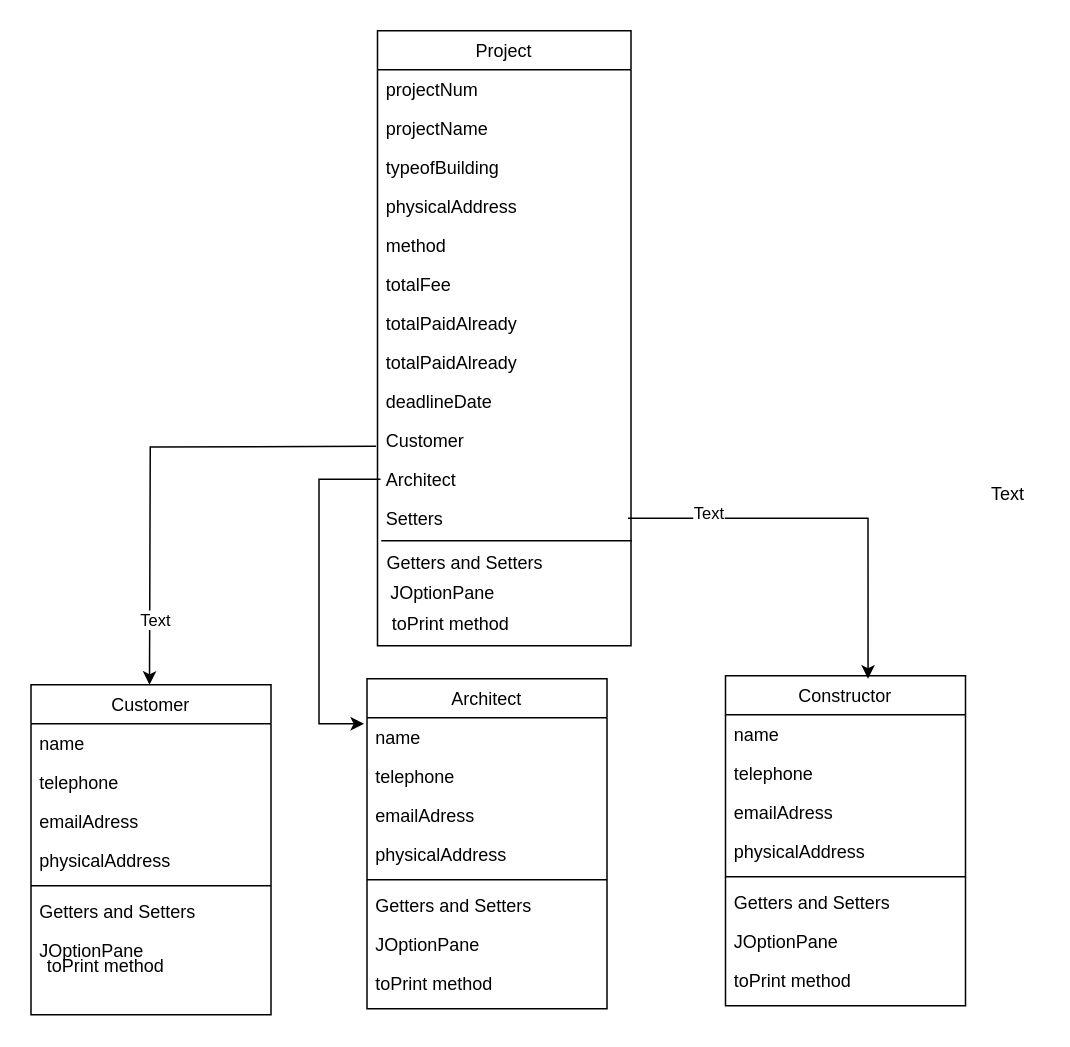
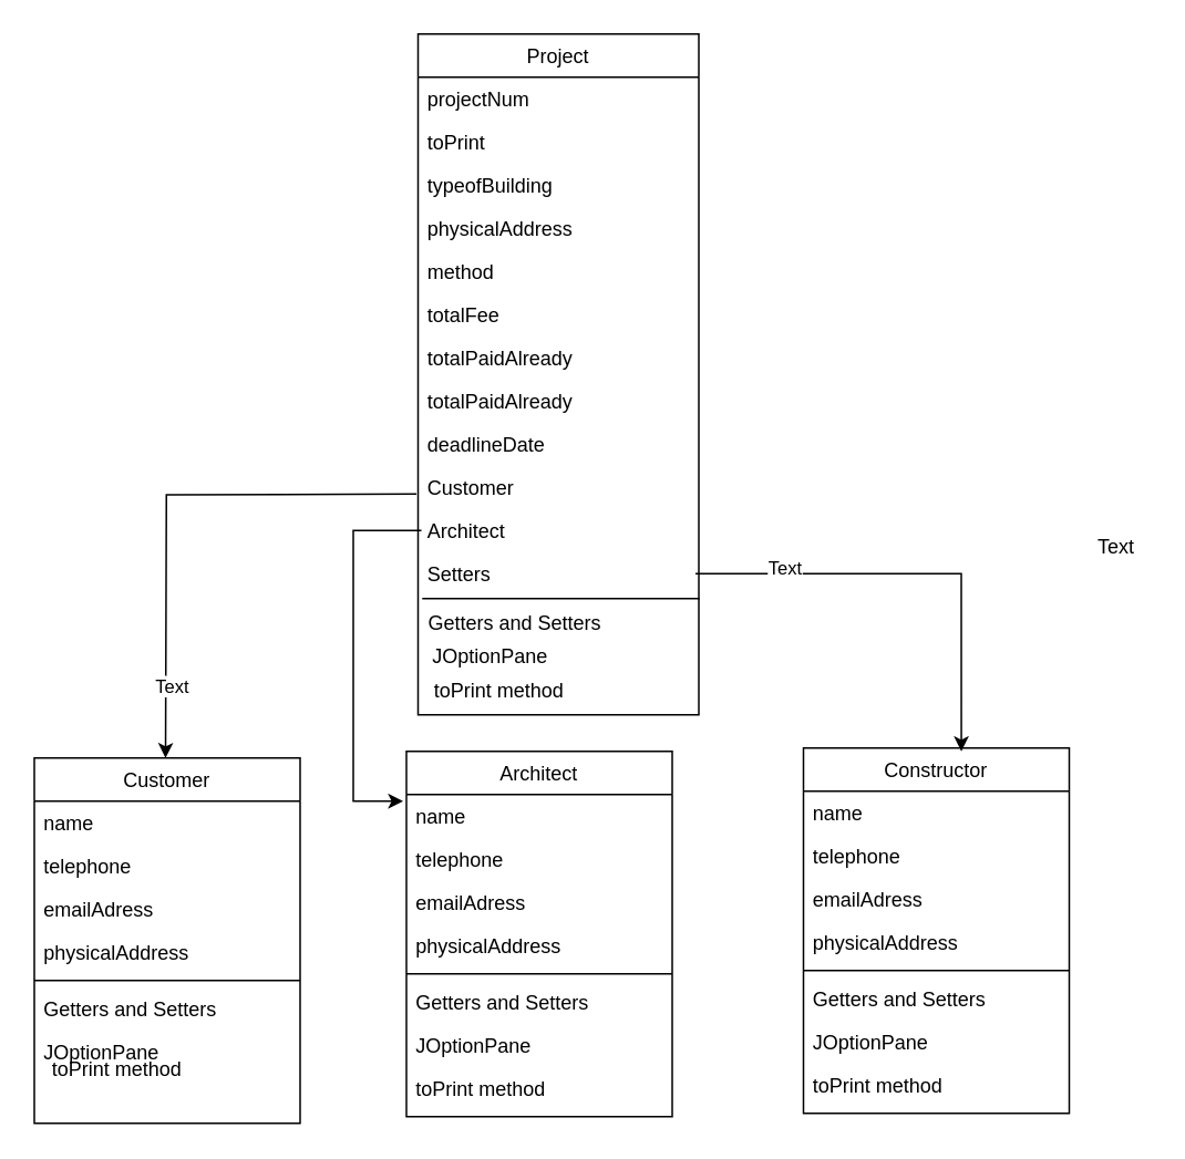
  <mxCell id="0" />
  <mxCell id="1" parent="0" />
  <mxCell id="2" value="Customer" style="swimlane;fontStyle=0;align=center;verticalAlign=top;childLayout=stackLayout;horizontal=1;startSize=26;horizontalStack=0;resizeParent=1;resizeLast=0;collapsible=1;marginBottom=0;rounded=0;shadow=0;strokeWidth=1;" parent="1" vertex="1"><mxGeometry x="20" y="456" width="160" height="220" as="geometry"><mxRectangle x="550" y="140" width="160" height="26" as="alternateBounds" /></mxGeometry></mxCell>
  <mxCell id="3" value="name" style="text;align=left;verticalAlign=top;spacingLeft=4;spacingRight=4;overflow=hidden;rotatable=0;points=[[0,0.5],[1,0.5]];portConstraint=eastwest;" parent="2" vertex="1"><mxGeometry y="26" width="160" height="26" as="geometry" /></mxCell>
  <mxCell id="4" value="telephone" style="text;align=left;verticalAlign=top;spacingLeft=4;spacingRight=4;overflow=hidden;rotatable=0;points=[[0,0.5],[1,0.5]];portConstraint=eastwest;rounded=0;shadow=0;html=0;" parent="2" vertex="1"><mxGeometry y="52" width="160" height="26" as="geometry" /></mxCell>
  <mxCell id="5" value="emailAdress" style="text;align=left;verticalAlign=top;spacingLeft=4;spacingRight=4;overflow=hidden;rotatable=0;points=[[0,0.5],[1,0.5]];portConstraint=eastwest;rounded=0;shadow=0;html=0;" parent="2" vertex="1"><mxGeometry y="78" width="160" height="26" as="geometry" /></mxCell>
  <mxCell id="6" value="physicalAddress" style="text;align=left;verticalAlign=top;spacingLeft=4;spacingRight=4;overflow=hidden;rotatable=0;points=[[0,0.5],[1,0.5]];portConstraint=eastwest;rounded=0;shadow=0;html=0;" parent="2" vertex="1"><mxGeometry y="104" width="160" height="26" as="geometry" /></mxCell>
  <mxCell id="7" value="" style="line;html=1;strokeWidth=1;align=left;verticalAlign=middle;spacingTop=-1;spacingLeft=3;spacingRight=3;rotatable=0;labelPosition=right;points=[];portConstraint=eastwest;" parent="2" vertex="1"><mxGeometry y="130" width="160" height="8" as="geometry" /></mxCell>
  <mxCell id="8" value="Getters and Setters" style="text;align=left;verticalAlign=top;spacingLeft=4;spacingRight=4;overflow=hidden;rotatable=0;points=[[0,0.5],[1,0.5]];portConstraint=eastwest;" parent="2" vertex="1"><mxGeometry y="138" width="160" height="26" as="geometry" /></mxCell>
  <mxCell id="9" value="JOptionPane" style="text;align=left;verticalAlign=top;spacingLeft=4;spacingRight=4;overflow=hidden;rotatable=0;points=[[0,0.5],[1,0.5]];portConstraint=eastwest;" parent="2" vertex="1"><mxGeometry y="164" width="160" height="26" as="geometry" /></mxCell>
  <mxCell id="10" value="Project" style="swimlane;fontStyle=0;align=center;verticalAlign=top;childLayout=stackLayout;horizontal=1;startSize=26;horizontalStack=0;resizeParent=1;resizeLast=0;collapsible=1;marginBottom=0;rounded=0;shadow=0;strokeWidth=1;" vertex="1" parent="1"><mxGeometry x="251" y="20" width="169" height="410" as="geometry"><mxRectangle x="550" y="140" width="160" height="26" as="alternateBounds" /></mxGeometry></mxCell>
  <mxCell id="11" value="projectNum" style="text;align=left;verticalAlign=top;spacingLeft=4;spacingRight=4;overflow=hidden;rotatable=0;points=[[0,0.5],[1,0.5]];portConstraint=eastwest;" vertex="1" parent="10"><mxGeometry y="26" width="169" height="26" as="geometry" /></mxCell>
- <mxCell id="12" value="projectName" style="text;align=left;verticalAlign=top;spacingLeft=4;spacingRight=4;overflow=hidden;rotatable=0;points=[[0,0.5],[1,0.5]];portConstraint=eastwest;rounded=0;shadow=0;html=0;" vertex="1" parent="10"><mxGeometry y="52" width="169" height="26" as="geometry" /></mxCell>
+ <mxCell id="12" value="toPrint" style="text;align=left;verticalAlign=top;spacingLeft=4;spacingRight=4;overflow=hidden;rotatable=0;points=[[0,0.5],[1,0.5]];portConstraint=eastwest;rounded=0;shadow=0;html=0;" vertex="1" parent="10"><mxGeometry y="52" width="169" height="26" as="geometry" /></mxCell>
  <mxCell id="13" value="typeofBuilding" style="text;align=left;verticalAlign=top;spacingLeft=4;spacingRight=4;overflow=hidden;rotatable=0;points=[[0,0.5],[1,0.5]];portConstraint=eastwest;rounded=0;shadow=0;html=0;" vertex="1" parent="10"><mxGeometry y="78" width="169" height="26" as="geometry" /></mxCell>
  <mxCell id="14" value="physicalAddress" style="text;align=left;verticalAlign=top;spacingLeft=4;spacingRight=4;overflow=hidden;rotatable=0;points=[[0,0.5],[1,0.5]];portConstraint=eastwest;rounded=0;shadow=0;html=0;" vertex="1" parent="10"><mxGeometry y="104" width="169" height="26" as="geometry" /></mxCell>
  <mxCell id="15" value="method" style="text;align=left;verticalAlign=top;spacingLeft=4;spacingRight=4;overflow=hidden;rotatable=0;points=[[0,0.5],[1,0.5]];portConstraint=eastwest;rounded=0;shadow=0;html=0;" vertex="1" parent="10"><mxGeometry y="130" width="169" height="26" as="geometry" /></mxCell>
  <mxCell id="16" value="totalFee" style="text;align=left;verticalAlign=top;spacingLeft=4;spacingRight=4;overflow=hidden;rotatable=0;points=[[0,0.5],[1,0.5]];portConstraint=eastwest;" vertex="1" parent="10"><mxGeometry y="156" width="169" height="26" as="geometry" /></mxCell>
  <mxCell id="17" value="totalPaidAlready" style="text;align=left;verticalAlign=top;spacingLeft=4;spacingRight=4;overflow=hidden;rotatable=0;points=[[0,0.5],[1,0.5]];portConstraint=eastwest;" vertex="1" parent="10"><mxGeometry y="182" width="169" height="26" as="geometry" /></mxCell>
  <mxCell id="18" value="totalPaidAlready" style="text;align=left;verticalAlign=top;spacingLeft=4;spacingRight=4;overflow=hidden;rotatable=0;points=[[0,0.5],[1,0.5]];portConstraint=eastwest;" vertex="1" parent="10"><mxGeometry y="208" width="169" height="26" as="geometry" /></mxCell>
  <mxCell id="19" value="deadlineDate" style="text;align=left;verticalAlign=top;spacingLeft=4;spacingRight=4;overflow=hidden;rotatable=0;points=[[0,0.5],[1,0.5]];portConstraint=eastwest;" vertex="1" parent="10"><mxGeometry y="234" width="169" height="26" as="geometry" /></mxCell>
  <mxCell id="20" value="Customer" style="text;align=left;verticalAlign=top;spacingLeft=4;spacingRight=4;overflow=hidden;rotatable=0;points=[[0,0.5],[1,0.5]];portConstraint=eastwest;" vertex="1" parent="10"><mxGeometry y="260" width="169" height="26" as="geometry" /></mxCell>
  <mxCell id="21" value="Architect" style="text;align=left;verticalAlign=top;spacingLeft=4;spacingRight=4;overflow=hidden;rotatable=0;points=[[0,0.5],[1,0.5]];portConstraint=eastwest;" vertex="1" parent="10"><mxGeometry y="286" width="169" height="26" as="geometry" /></mxCell>
  <mxCell id="22" value="Setters" style="text;align=left;verticalAlign=top;spacingLeft=4;spacingRight=4;overflow=hidden;rotatable=0;points=[[0,0.5],[1,0.5]];portConstraint=eastwest;" vertex="1" parent="10"><mxGeometry y="312" width="169" height="26" as="geometry" /></mxCell>
  <mxCell id="23" value="" style="line;html=1;strokeWidth=1;align=left;verticalAlign=middle;spacingTop=-1;spacingLeft=3;spacingRight=3;rotatable=0;labelPosition=right;points=[];portConstraint=eastwest;" vertex="1" parent="1"><mxGeometry x="253.5" y="356" width="167" height="8" as="geometry" /></mxCell>
  <mxCell id="24" value="JOptionPane" style="text;align=left;verticalAlign=top;spacingLeft=4;spacingRight=4;overflow=hidden;rotatable=0;points=[[0,0.5],[1,0.5]];portConstraint=eastwest;" vertex="1" parent="1"><mxGeometry x="254" y="381" width="160" height="26" as="geometry" /></mxCell>
  <mxCell id="25" value="toPrint method" style="text;align=left;verticalAlign=top;spacingLeft=4;spacingRight=4;overflow=hidden;rotatable=0;points=[[0,0.5],[1,0.5]];portConstraint=eastwest;" vertex="1" parent="1"><mxGeometry x="255" y="402" width="160" height="26" as="geometry" /></mxCell>
  <mxCell id="26" value="toPrint method" style="text;align=left;verticalAlign=top;spacingLeft=4;spacingRight=4;overflow=hidden;rotatable=0;points=[[0,0.5],[1,0.5]];portConstraint=eastwest;" vertex="1" parent="1"><mxGeometry x="25" y="630" width="160" height="26" as="geometry" /></mxCell>
  <mxCell id="27" value="Architect" style="swimlane;fontStyle=0;align=center;verticalAlign=top;childLayout=stackLayout;horizontal=1;startSize=26;horizontalStack=0;resizeParent=1;resizeLast=0;collapsible=1;marginBottom=0;rounded=0;shadow=0;strokeWidth=1;" vertex="1" parent="1"><mxGeometry x="244" y="452" width="160" height="220" as="geometry"><mxRectangle x="550" y="140" width="160" height="26" as="alternateBounds" /></mxGeometry></mxCell>
  <mxCell id="28" value="name" style="text;align=left;verticalAlign=top;spacingLeft=4;spacingRight=4;overflow=hidden;rotatable=0;points=[[0,0.5],[1,0.5]];portConstraint=eastwest;" vertex="1" parent="27"><mxGeometry y="26" width="160" height="26" as="geometry" /></mxCell>
  <mxCell id="29" value="telephone" style="text;align=left;verticalAlign=top;spacingLeft=4;spacingRight=4;overflow=hidden;rotatable=0;points=[[0,0.5],[1,0.5]];portConstraint=eastwest;rounded=0;shadow=0;html=0;" vertex="1" parent="27"><mxGeometry y="52" width="160" height="26" as="geometry" /></mxCell>
  <mxCell id="30" value="emailAdress" style="text;align=left;verticalAlign=top;spacingLeft=4;spacingRight=4;overflow=hidden;rotatable=0;points=[[0,0.5],[1,0.5]];portConstraint=eastwest;rounded=0;shadow=0;html=0;" vertex="1" parent="27"><mxGeometry y="78" width="160" height="26" as="geometry" /></mxCell>
  <mxCell id="31" value="physicalAddress" style="text;align=left;verticalAlign=top;spacingLeft=4;spacingRight=4;overflow=hidden;rotatable=0;points=[[0,0.5],[1,0.5]];portConstraint=eastwest;rounded=0;shadow=0;html=0;" vertex="1" parent="27"><mxGeometry y="104" width="160" height="26" as="geometry" /></mxCell>
  <mxCell id="32" value="" style="line;html=1;strokeWidth=1;align=left;verticalAlign=middle;spacingTop=-1;spacingLeft=3;spacingRight=3;rotatable=0;labelPosition=right;points=[];portConstraint=eastwest;" vertex="1" parent="27"><mxGeometry y="130" width="160" height="8" as="geometry" /></mxCell>
  <mxCell id="33" value="Getters and Setters" style="text;align=left;verticalAlign=top;spacingLeft=4;spacingRight=4;overflow=hidden;rotatable=0;points=[[0,0.5],[1,0.5]];portConstraint=eastwest;" vertex="1" parent="27"><mxGeometry y="138" width="160" height="26" as="geometry" /></mxCell>
  <mxCell id="34" value="JOptionPane" style="text;align=left;verticalAlign=top;spacingLeft=4;spacingRight=4;overflow=hidden;rotatable=0;points=[[0,0.5],[1,0.5]];portConstraint=eastwest;" vertex="1" parent="27"><mxGeometry y="164" width="160" height="26" as="geometry" /></mxCell>
  <mxCell id="35" value="toPrint method" style="text;align=left;verticalAlign=top;spacingLeft=4;spacingRight=4;overflow=hidden;rotatable=0;points=[[0,0.5],[1,0.5]];portConstraint=eastwest;" vertex="1" parent="27"><mxGeometry y="190" width="160" height="26" as="geometry" /></mxCell>
  <mxCell id="36" value="Constructor" style="swimlane;fontStyle=0;align=center;verticalAlign=top;childLayout=stackLayout;horizontal=1;startSize=26;horizontalStack=0;resizeParent=1;resizeLast=0;collapsible=1;marginBottom=0;rounded=0;shadow=0;strokeWidth=1;" vertex="1" parent="1"><mxGeometry x="483" y="450" width="160" height="220" as="geometry"><mxRectangle x="550" y="140" width="160" height="26" as="alternateBounds" /></mxGeometry></mxCell>
  <mxCell id="37" value="name" style="text;align=left;verticalAlign=top;spacingLeft=4;spacingRight=4;overflow=hidden;rotatable=0;points=[[0,0.5],[1,0.5]];portConstraint=eastwest;" vertex="1" parent="36"><mxGeometry y="26" width="160" height="26" as="geometry" /></mxCell>
  <mxCell id="38" value="telephone" style="text;align=left;verticalAlign=top;spacingLeft=4;spacingRight=4;overflow=hidden;rotatable=0;points=[[0,0.5],[1,0.5]];portConstraint=eastwest;rounded=0;shadow=0;html=0;" vertex="1" parent="36"><mxGeometry y="52" width="160" height="26" as="geometry" /></mxCell>
  <mxCell id="39" value="emailAdress" style="text;align=left;verticalAlign=top;spacingLeft=4;spacingRight=4;overflow=hidden;rotatable=0;points=[[0,0.5],[1,0.5]];portConstraint=eastwest;rounded=0;shadow=0;html=0;" vertex="1" parent="36"><mxGeometry y="78" width="160" height="26" as="geometry" /></mxCell>
  <mxCell id="40" value="physicalAddress" style="text;align=left;verticalAlign=top;spacingLeft=4;spacingRight=4;overflow=hidden;rotatable=0;points=[[0,0.5],[1,0.5]];portConstraint=eastwest;rounded=0;shadow=0;html=0;" vertex="1" parent="36"><mxGeometry y="104" width="160" height="26" as="geometry" /></mxCell>
  <mxCell id="41" value="" style="line;html=1;strokeWidth=1;align=left;verticalAlign=middle;spacingTop=-1;spacingLeft=3;spacingRight=3;rotatable=0;labelPosition=right;points=[];portConstraint=eastwest;" vertex="1" parent="36"><mxGeometry y="130" width="160" height="8" as="geometry" /></mxCell>
  <mxCell id="42" value="Getters and Setters" style="text;align=left;verticalAlign=top;spacingLeft=4;spacingRight=4;overflow=hidden;rotatable=0;points=[[0,0.5],[1,0.5]];portConstraint=eastwest;" vertex="1" parent="36"><mxGeometry y="138" width="160" height="26" as="geometry" /></mxCell>
  <mxCell id="43" value="JOptionPane" style="text;align=left;verticalAlign=top;spacingLeft=4;spacingRight=4;overflow=hidden;rotatable=0;points=[[0,0.5],[1,0.5]];portConstraint=eastwest;" vertex="1" parent="36"><mxGeometry y="164" width="160" height="26" as="geometry" /></mxCell>
  <mxCell id="44" value="toPrint method" style="text;align=left;verticalAlign=top;spacingLeft=4;spacingRight=4;overflow=hidden;rotatable=0;points=[[0,0.5],[1,0.5]];portConstraint=eastwest;" vertex="1" parent="36"><mxGeometry y="190" width="160" height="26" as="geometry" /></mxCell>
  <mxCell id="45" value="Getters and Setters" style="text;align=left;verticalAlign=top;spacingLeft=4;spacingRight=4;overflow=hidden;rotatable=0;points=[[0,0.5],[1,0.5]];portConstraint=eastwest;" vertex="1" parent="1"><mxGeometry x="251.5" y="361" width="160" height="26" as="geometry" /></mxCell>
  <mxCell id="46" style="edgeStyle=orthogonalEdgeStyle;rounded=0;orthogonalLoop=1;jettySize=auto;html=1;entryX=0.594;entryY=0.009;entryDx=0;entryDy=0;entryPerimeter=0;" edge="1" parent="1" target="36"><mxGeometry relative="1" as="geometry"><mxPoint x="578" y="435" as="targetPoint" /><mxPoint x="418" y="345" as="sourcePoint" /><Array as="points"><mxPoint x="578" y="345" /></Array></mxGeometry></mxCell>
  <mxCell id="47" value="Text" style="edgeLabel;html=1;align=center;verticalAlign=middle;resizable=0;points=[];" vertex="1" connectable="0" parent="46"><mxGeometry x="-0.614" y="4" relative="1" as="geometry"><mxPoint x="1" as="offset" /></mxGeometry></mxCell>
  <mxCell id="48" style="edgeStyle=orthogonalEdgeStyle;rounded=0;orthogonalLoop=1;jettySize=auto;html=1;exitX=0;exitY=0.5;exitDx=0;exitDy=0;" edge="1" parent="1"><mxGeometry relative="1" as="geometry"><mxPoint x="99" y="456" as="targetPoint" /><mxPoint x="250" y="297" as="sourcePoint" /></mxGeometry></mxCell>
  <mxCell id="49" value="Text" style="edgeLabel;html=1;align=center;verticalAlign=middle;resizable=0;points=[];" vertex="1" connectable="0" parent="48"><mxGeometry x="0.713" y="3" relative="1" as="geometry"><mxPoint as="offset" /></mxGeometry></mxCell>
  <mxCell id="50" style="edgeStyle=orthogonalEdgeStyle;rounded=0;orthogonalLoop=1;jettySize=auto;html=1;exitX=0;exitY=0.5;exitDx=0;exitDy=0;" edge="1" parent="1"><mxGeometry relative="1" as="geometry"><mxPoint x="242" y="482" as="targetPoint" /><mxPoint x="253" y="319" as="sourcePoint" /><Array as="points"><mxPoint x="212" y="319" /><mxPoint x="212" y="482" /></Array></mxGeometry></mxCell>
  <mxCell id="51" value="Text" style="text;html=1;align=center;verticalAlign=middle;resizable=0;points=[];autosize=1;" vertex="1" parent="1"><mxGeometry x="651" y="319" width="40" height="20" as="geometry" /></mxCell>
